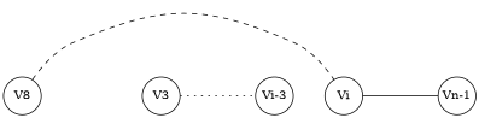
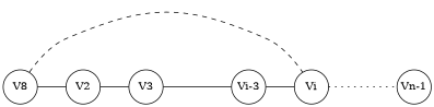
  graph {
    node [fixedsize=true shape=circle]
    X [style=invis width=0]
    Y [style=invis width=0.6]
    n3 [label=V8 width=0.6]
+   n4 [label=V2 width=0.6]
    n5 [label=V3 width=0.6]
    n6 [label="Vi-3" width=0.6]
    n7 [label=Vi width=0.6]
    n8 [label="Vn-1" width=0.6]
    subgraph sub_1 {
      rank=min
      X
    }
    subgraph sub_2 {
      rank=same
      X
    }
    subgraph sub_3 {
      rank=same
      Y
    }
    subgraph sub_4 {
      rank=same
      n3
+     n4
      n5
      n6
      n7
      n8
    }
+   n3 -- n4
    n3 -- n7 [style=dashed]
+   n4 -- n5
    n5 -- X [style=invis]
-   n5 -- n6 [label="               " style=dotted]
-   n7 -- n8 [label="               " style=solid]
+   n5 -- n6 [label="               " style=solid]
+   n6 -- n7
+   n7 -- n8 [label="               " style=dotted]
  }
